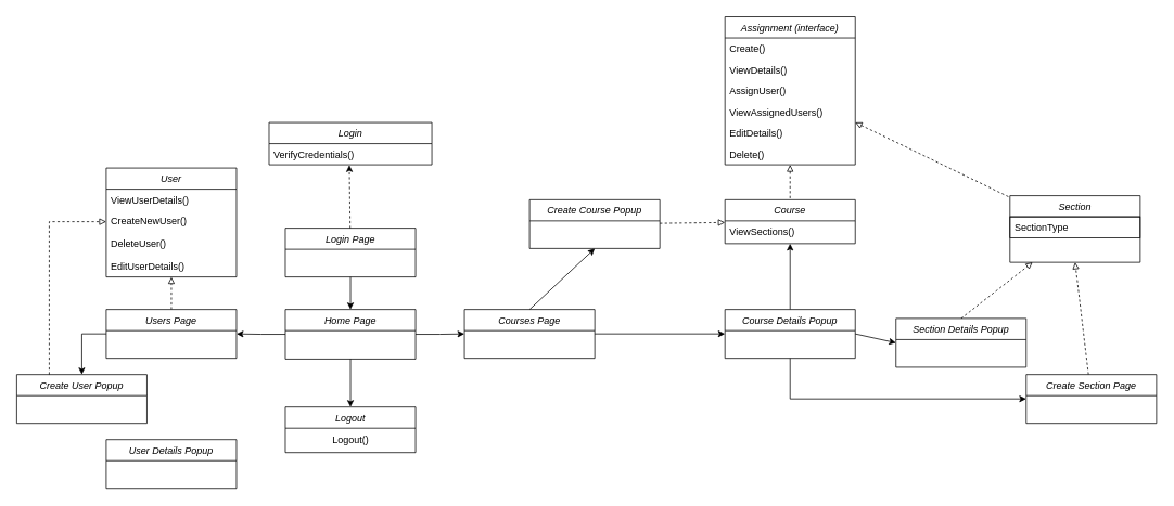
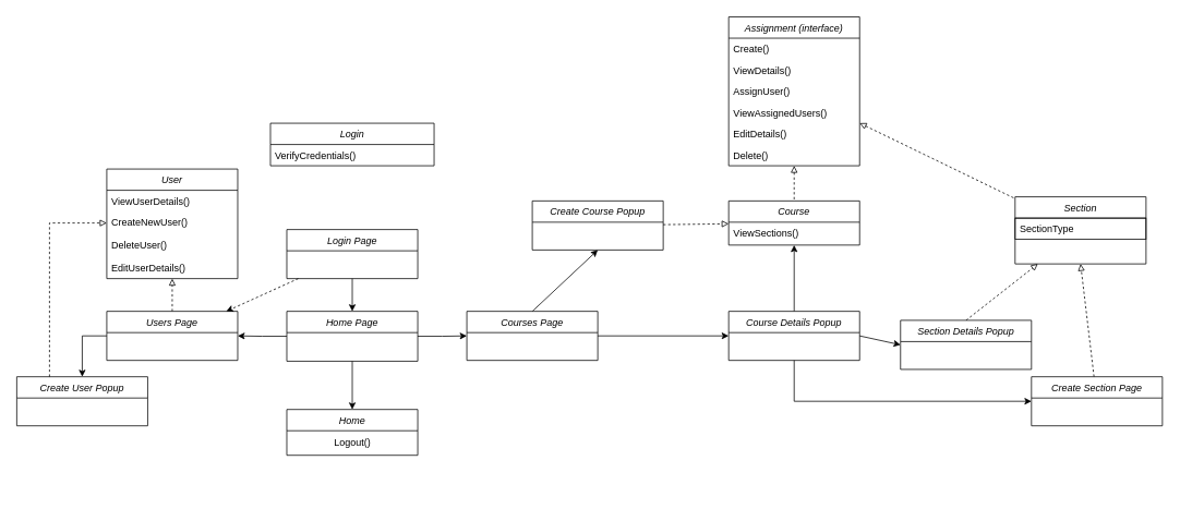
  <mxCell id="0" />
  <mxCell id="1" parent="0" />
  <mxCell id="2" value="Login" style="swimlane;fontStyle=2;align=center;verticalAlign=top;childLayout=stackLayout;horizontal=1;startSize=26;horizontalStack=0;resizeParent=1;resizeLast=0;collapsible=1;marginBottom=0;rounded=0;shadow=0;strokeWidth=1;" vertex="1" parent="1"><mxGeometry x="330" y="150" width="200" height="52" as="geometry"><mxRectangle x="230" y="140" width="160" height="26" as="alternateBounds" /></mxGeometry></mxCell>
  <mxCell id="3" value="VerifyCredentials()" style="text;align=left;verticalAlign=top;spacingLeft=4;spacingRight=4;overflow=hidden;rotatable=0;points=[[0,0.5],[1,0.5]];portConstraint=eastwest;" vertex="1" parent="2"><mxGeometry y="26" width="200" height="26" as="geometry" /></mxCell>
  <mxCell id="4" style="edgeStyle=orthogonalEdgeStyle;rounded=0;orthogonalLoop=1;jettySize=auto;html=1;entryX=0.5;entryY=0;entryDx=0;entryDy=0;" edge="1" parent="1" source="7" target="17"><mxGeometry relative="1" as="geometry" /></mxCell>
  <mxCell id="5" style="edgeStyle=orthogonalEdgeStyle;rounded=0;orthogonalLoop=1;jettySize=auto;html=1;entryX=0;entryY=0.5;entryDx=0;entryDy=0;" edge="1" parent="1" source="7" target="30"><mxGeometry relative="1" as="geometry" /></mxCell>
  <mxCell id="6" style="edgeStyle=orthogonalEdgeStyle;rounded=0;orthogonalLoop=1;jettySize=auto;html=1;entryX=1;entryY=0.5;entryDx=0;entryDy=0;" edge="1" parent="1" source="7" target="39"><mxGeometry relative="1" as="geometry" /></mxCell>
  <mxCell id="7" value="Home Page" style="swimlane;fontStyle=2;align=center;verticalAlign=top;childLayout=stackLayout;horizontal=1;startSize=26;horizontalStack=0;resizeParent=1;resizeLast=0;collapsible=1;marginBottom=0;rounded=0;shadow=0;strokeWidth=1;" vertex="1" parent="1"><mxGeometry x="350" y="380" width="160" height="61" as="geometry"><mxRectangle x="230" y="140" width="160" height="26" as="alternateBounds" /></mxGeometry></mxCell>
  <mxCell id="8" value="User" style="swimlane;fontStyle=2;align=center;verticalAlign=top;childLayout=stackLayout;horizontal=1;startSize=26;horizontalStack=0;resizeParent=1;resizeLast=0;collapsible=1;marginBottom=0;rounded=0;shadow=0;strokeWidth=1;" vertex="1" parent="1"><mxGeometry x="130" y="206" width="160" height="134" as="geometry"><mxRectangle x="230" y="140" width="160" height="26" as="alternateBounds" /></mxGeometry></mxCell>
  <mxCell id="9" value="ViewUserDetails()" style="text;align=left;verticalAlign=top;spacingLeft=4;spacingRight=4;overflow=hidden;rotatable=0;points=[[0,0.5],[1,0.5]];portConstraint=eastwest;" vertex="1" parent="8"><mxGeometry y="26" width="160" height="26" as="geometry" /></mxCell>
  <mxCell id="10" value="CreateNewUser()" style="text;align=left;verticalAlign=top;spacingLeft=4;spacingRight=4;overflow=hidden;rotatable=0;points=[[0,0.5],[1,0.5]];portConstraint=eastwest;rounded=0;shadow=0;html=0;" vertex="1" parent="8"><mxGeometry y="52" width="160" height="28" as="geometry" /></mxCell>
  <mxCell id="11" value="DeleteUser()" style="text;align=left;verticalAlign=top;spacingLeft=4;spacingRight=4;overflow=hidden;rotatable=0;points=[[0,0.5],[1,0.5]];portConstraint=eastwest;rounded=0;shadow=0;html=0;" vertex="1" parent="8"><mxGeometry y="80" width="160" height="28" as="geometry" /></mxCell>
  <mxCell id="12" value="EditUserDetails()" style="text;align=left;verticalAlign=top;spacingLeft=4;spacingRight=4;overflow=hidden;rotatable=0;points=[[0,0.5],[1,0.5]];portConstraint=eastwest;" vertex="1" parent="8"><mxGeometry y="108" width="160" height="26" as="geometry" /></mxCell>
  <mxCell id="13" value="Section" style="swimlane;fontStyle=2;align=center;verticalAlign=top;childLayout=stackLayout;horizontal=1;startSize=26;horizontalStack=0;resizeParent=1;resizeLast=0;collapsible=1;marginBottom=0;rounded=0;shadow=0;strokeWidth=1;" vertex="1" parent="1"><mxGeometry x="1240" y="240" width="160" height="82" as="geometry"><mxRectangle x="230" y="140" width="160" height="26" as="alternateBounds" /></mxGeometry></mxCell>
  <mxCell id="14" value="SectionType" style="text;align=left;verticalAlign=top;spacingLeft=4;spacingRight=4;overflow=hidden;rotatable=0;points=[[0,0.5],[1,0.5]];portConstraint=eastwest;strokeColor=default;" vertex="1" parent="13"><mxGeometry y="26" width="160" height="26" as="geometry" /></mxCell>
  <mxCell id="15" value="Course" style="swimlane;fontStyle=2;align=center;verticalAlign=top;childLayout=stackLayout;horizontal=1;startSize=26;horizontalStack=0;resizeParent=1;resizeLast=0;collapsible=1;marginBottom=0;rounded=0;shadow=0;strokeWidth=1;" vertex="1" parent="1"><mxGeometry x="890" y="245" width="160" height="54" as="geometry"><mxRectangle x="230" y="140" width="160" height="26" as="alternateBounds" /></mxGeometry></mxCell>
  <mxCell id="16" value="ViewSections()" style="text;align=left;verticalAlign=top;spacingLeft=4;spacingRight=4;overflow=hidden;rotatable=0;points=[[0,0.5],[1,0.5]];portConstraint=eastwest;rounded=0;shadow=0;html=0;" vertex="1" parent="15"><mxGeometry y="26" width="160" height="28" as="geometry" /></mxCell>
- <mxCell id="17" value="Logout" style="swimlane;fontStyle=2;align=center;verticalAlign=top;childLayout=stackLayout;horizontal=1;startSize=26;horizontalStack=0;resizeParent=1;resizeLast=0;collapsible=1;marginBottom=0;rounded=0;shadow=0;strokeWidth=1;" vertex="1" parent="1"><mxGeometry x="350" y="500" width="160" height="56" as="geometry"><mxRectangle x="230" y="140" width="160" height="26" as="alternateBounds" /></mxGeometry></mxCell>
+ <mxCell id="17" value="Home" style="swimlane;fontStyle=2;align=center;verticalAlign=top;childLayout=stackLayout;horizontal=1;startSize=26;horizontalStack=0;resizeParent=1;resizeLast=0;collapsible=1;marginBottom=0;rounded=0;shadow=0;strokeWidth=1;" vertex="1" parent="1"><mxGeometry x="350" y="500" width="160" height="56" as="geometry"><mxRectangle x="230" y="140" width="160" height="26" as="alternateBounds" /></mxGeometry></mxCell>
  <mxCell id="18" value="Logout()" style="text;html=1;align=center;verticalAlign=middle;resizable=0;points=[];autosize=1;strokeColor=none;fillColor=none;" vertex="1" parent="17"><mxGeometry y="26" width="160" height="30" as="geometry" /></mxCell>
  <mxCell id="19" style="rounded=0;orthogonalLoop=1;jettySize=auto;html=1;startArrow=block;startFill=0;endArrow=none;endFill=0;dashed=1;" edge="1" parent="1" source="21" target="15"><mxGeometry relative="1" as="geometry" /></mxCell>
  <mxCell id="20" style="rounded=0;orthogonalLoop=1;jettySize=auto;html=1;endArrow=none;endFill=0;startArrow=block;startFill=0;dashed=1;" edge="1" parent="1" source="21" target="13"><mxGeometry relative="1" as="geometry" /></mxCell>
  <mxCell id="21" value="Assignment (interface)" style="swimlane;fontStyle=2;align=center;verticalAlign=top;childLayout=stackLayout;horizontal=1;startSize=26;horizontalStack=0;resizeParent=1;resizeLast=0;collapsible=1;marginBottom=0;rounded=0;shadow=0;strokeWidth=1;" vertex="1" parent="1"><mxGeometry x="890" y="20" width="160" height="182" as="geometry"><mxRectangle x="230" y="140" width="160" height="26" as="alternateBounds" /></mxGeometry></mxCell>
  <mxCell id="22" value="Create()" style="text;align=left;verticalAlign=top;spacingLeft=4;spacingRight=4;overflow=hidden;rotatable=0;points=[[0,0.5],[1,0.5]];portConstraint=eastwest;" vertex="1" parent="21"><mxGeometry y="26" width="160" height="26" as="geometry" /></mxCell>
  <mxCell id="23" value="ViewDetails()" style="text;align=left;verticalAlign=top;spacingLeft=4;spacingRight=4;overflow=hidden;rotatable=0;points=[[0,0.5],[1,0.5]];portConstraint=eastwest;" vertex="1" parent="21"><mxGeometry y="52" width="160" height="26" as="geometry" /></mxCell>
  <mxCell id="24" value="AssignUser()" style="text;align=left;verticalAlign=top;spacingLeft=4;spacingRight=4;overflow=hidden;rotatable=0;points=[[0,0.5],[1,0.5]];portConstraint=eastwest;" vertex="1" parent="21"><mxGeometry y="78" width="160" height="26" as="geometry" /></mxCell>
  <mxCell id="25" value="ViewAssignedUsers()" style="text;align=left;verticalAlign=top;spacingLeft=4;spacingRight=4;overflow=hidden;rotatable=0;points=[[0,0.5],[1,0.5]];portConstraint=eastwest;" vertex="1" parent="21"><mxGeometry y="104" width="160" height="26" as="geometry" /></mxCell>
  <mxCell id="26" value="EditDetails()" style="text;align=left;verticalAlign=top;spacingLeft=4;spacingRight=4;overflow=hidden;rotatable=0;points=[[0,0.5],[1,0.5]];portConstraint=eastwest;" vertex="1" parent="21"><mxGeometry y="130" width="160" height="26" as="geometry" /></mxCell>
  <mxCell id="27" value="Delete()" style="text;align=left;verticalAlign=top;spacingLeft=4;spacingRight=4;overflow=hidden;rotatable=0;points=[[0,0.5],[1,0.5]];portConstraint=eastwest;" vertex="1" parent="21"><mxGeometry y="156" width="160" height="26" as="geometry" /></mxCell>
  <mxCell id="28" style="rounded=0;orthogonalLoop=1;jettySize=auto;html=1;entryX=0;entryY=0.5;entryDx=0;entryDy=0;" edge="1" parent="1" source="30" target="32"><mxGeometry relative="1" as="geometry" /></mxCell>
  <mxCell id="29" style="rounded=0;orthogonalLoop=1;jettySize=auto;html=1;exitX=0.5;exitY=0;exitDx=0;exitDy=0;entryX=0.5;entryY=1;entryDx=0;entryDy=0;" edge="1" parent="1" source="30" target="45"><mxGeometry relative="1" as="geometry" /></mxCell>
  <mxCell id="30" value="Courses Page" style="swimlane;fontStyle=2;align=center;verticalAlign=top;childLayout=stackLayout;horizontal=1;startSize=26;horizontalStack=0;resizeParent=1;resizeLast=0;collapsible=1;marginBottom=0;rounded=0;shadow=0;strokeWidth=1;" vertex="1" parent="1"><mxGeometry x="570" y="380" width="160" height="60" as="geometry"><mxRectangle x="230" y="140" width="160" height="26" as="alternateBounds" /></mxGeometry></mxCell>
  <mxCell id="31" style="edgeStyle=orthogonalEdgeStyle;rounded=0;orthogonalLoop=1;jettySize=auto;html=1;" edge="1" parent="1" source="32" target="15"><mxGeometry relative="1" as="geometry" /></mxCell>
  <mxCell id="32" value="Course Details Popup" style="swimlane;fontStyle=2;align=center;verticalAlign=top;childLayout=stackLayout;horizontal=1;startSize=26;horizontalStack=0;resizeParent=1;resizeLast=0;collapsible=1;marginBottom=0;rounded=0;shadow=0;strokeWidth=1;" vertex="1" parent="1"><mxGeometry x="890" y="380" width="160" height="60" as="geometry"><mxRectangle x="230" y="140" width="160" height="26" as="alternateBounds" /></mxGeometry></mxCell>
  <mxCell id="33" style="rounded=0;orthogonalLoop=1;jettySize=auto;html=1;entryX=0;entryY=0.5;entryDx=0;entryDy=0;exitX=1;exitY=0.5;exitDx=0;exitDy=0;" edge="1" parent="1" source="32" target="36"><mxGeometry relative="1" as="geometry" /></mxCell>
  <mxCell id="34" style="rounded=0;orthogonalLoop=1;jettySize=auto;html=1;exitX=0.5;exitY=1;exitDx=0;exitDy=0;" edge="1" parent="1" source="32" target="47"><mxGeometry relative="1" as="geometry"><Array as="points"><mxPoint x="970" y="490" /></Array></mxGeometry></mxCell>
  <mxCell id="35" style="rounded=0;orthogonalLoop=1;jettySize=auto;html=1;dashed=1;exitX=0.5;exitY=0;exitDx=0;exitDy=0;endArrow=block;endFill=0;" edge="1" parent="1" source="36" target="13"><mxGeometry relative="1" as="geometry"><mxPoint x="1170" y="311" as="targetPoint" /></mxGeometry></mxCell>
  <mxCell id="36" value="Section Details Popup" style="swimlane;fontStyle=2;align=center;verticalAlign=top;childLayout=stackLayout;horizontal=1;startSize=26;horizontalStack=0;resizeParent=1;resizeLast=0;collapsible=1;marginBottom=0;rounded=0;shadow=0;strokeWidth=1;" vertex="1" parent="1"><mxGeometry x="1100" y="391" width="160" height="60" as="geometry"><mxRectangle x="230" y="140" width="160" height="26" as="alternateBounds" /></mxGeometry></mxCell>
  <mxCell id="37" style="rounded=0;orthogonalLoop=1;jettySize=auto;html=1;dashed=1;endArrow=block;endFill=0;" edge="1" parent="1" target="8"><mxGeometry relative="1" as="geometry"><mxPoint x="210" y="380" as="sourcePoint" /></mxGeometry></mxCell>
  <mxCell id="38" style="edgeStyle=orthogonalEdgeStyle;rounded=0;orthogonalLoop=1;jettySize=auto;html=1;exitX=0;exitY=0.5;exitDx=0;exitDy=0;entryX=0.5;entryY=0;entryDx=0;entryDy=0;" edge="1" parent="1" source="39" target="48"><mxGeometry relative="1" as="geometry"><mxPoint x="50" y="460" as="targetPoint" /></mxGeometry></mxCell>
  <mxCell id="39" value="Users Page" style="swimlane;fontStyle=2;align=center;verticalAlign=top;childLayout=stackLayout;horizontal=1;startSize=26;horizontalStack=0;resizeParent=1;resizeLast=0;collapsible=1;marginBottom=0;rounded=0;shadow=0;strokeWidth=1;" vertex="1" parent="1"><mxGeometry x="130" y="380" width="160" height="60" as="geometry"><mxRectangle x="230" y="140" width="160" height="26" as="alternateBounds" /></mxGeometry></mxCell>
  <mxCell id="40" style="edgeStyle=orthogonalEdgeStyle;rounded=0;orthogonalLoop=1;jettySize=auto;html=1;" edge="1" parent="1" source="41" target="7"><mxGeometry relative="1" as="geometry" /></mxCell>
  <mxCell id="41" value="Login Page" style="swimlane;fontStyle=2;align=center;verticalAlign=top;childLayout=stackLayout;horizontal=1;startSize=26;horizontalStack=0;resizeParent=1;resizeLast=0;collapsible=1;marginBottom=0;rounded=0;shadow=0;strokeWidth=1;" vertex="1" parent="1"><mxGeometry x="350" y="280" width="160" height="60" as="geometry"><mxRectangle x="230" y="140" width="160" height="26" as="alternateBounds" /></mxGeometry></mxCell>
- <mxCell id="42" style="rounded=0;orthogonalLoop=1;jettySize=auto;html=1;entryX=0.493;entryY=1.013;entryDx=0;entryDy=0;entryPerimeter=0;dashed=1;" edge="1" parent="1" source="41" target="3"><mxGeometry relative="1" as="geometry" /></mxCell>
- <mxCell id="43" value="User Details Popup" style="swimlane;fontStyle=2;align=center;verticalAlign=top;childLayout=stackLayout;horizontal=1;startSize=26;horizontalStack=0;resizeParent=1;resizeLast=0;collapsible=1;marginBottom=0;rounded=0;shadow=0;strokeWidth=1;" vertex="1" parent="1"><mxGeometry x="130" y="540" width="160" height="60" as="geometry"><mxRectangle x="230" y="140" width="160" height="26" as="alternateBounds" /></mxGeometry></mxCell>
+ <mxCell id="42" style="rounded=0;orthogonalLoop=1;jettySize=auto;html=1;dashed=1;" edge="1" parent="1" source="41" target="39"><mxGeometry relative="1" as="geometry" /></mxCell>
  <mxCell id="44" style="rounded=0;orthogonalLoop=1;jettySize=auto;html=1;endArrow=block;endFill=0;dashed=1;" edge="1" parent="1" source="45" target="15"><mxGeometry relative="1" as="geometry" /></mxCell>
  <mxCell id="45" value="Create Course Popup" style="swimlane;fontStyle=2;align=center;verticalAlign=top;childLayout=stackLayout;horizontal=1;startSize=26;horizontalStack=0;resizeParent=1;resizeLast=0;collapsible=1;marginBottom=0;rounded=0;shadow=0;strokeWidth=1;" vertex="1" parent="1"><mxGeometry x="650" y="245" width="160" height="60" as="geometry"><mxRectangle x="230" y="140" width="160" height="26" as="alternateBounds" /></mxGeometry></mxCell>
  <mxCell id="46" style="rounded=0;orthogonalLoop=1;jettySize=auto;html=1;entryX=0.5;entryY=1;entryDx=0;entryDy=0;dashed=1;endArrow=block;endFill=0;" edge="1" parent="1" source="47" target="13"><mxGeometry relative="1" as="geometry" /></mxCell>
  <mxCell id="47" value="Create Section Page" style="swimlane;fontStyle=2;align=center;verticalAlign=top;childLayout=stackLayout;horizontal=1;startSize=26;horizontalStack=0;resizeParent=1;resizeLast=0;collapsible=1;marginBottom=0;rounded=0;shadow=0;strokeWidth=1;" vertex="1" parent="1"><mxGeometry x="1260" y="460" width="160" height="60" as="geometry"><mxRectangle x="230" y="140" width="160" height="26" as="alternateBounds" /></mxGeometry></mxCell>
  <mxCell id="48" value="Create User Popup" style="swimlane;fontStyle=2;align=center;verticalAlign=top;childLayout=stackLayout;horizontal=1;startSize=26;horizontalStack=0;resizeParent=1;resizeLast=0;collapsible=1;marginBottom=0;rounded=0;shadow=0;strokeWidth=1;" vertex="1" parent="1"><mxGeometry x="20" y="460" width="160" height="60" as="geometry"><mxRectangle x="230" y="140" width="160" height="26" as="alternateBounds" /></mxGeometry></mxCell>
  <mxCell id="49" style="rounded=0;orthogonalLoop=1;jettySize=auto;html=1;dashed=1;endArrow=block;endFill=0;entryX=0;entryY=0.5;entryDx=0;entryDy=0;exitX=0.25;exitY=0;exitDx=0;exitDy=0;" edge="1" parent="1" source="48" target="10"><mxGeometry relative="1" as="geometry"><mxPoint x="220" y="390" as="sourcePoint" /><mxPoint x="220" y="350" as="targetPoint" /><Array as="points"><mxPoint x="60" y="272" /></Array></mxGeometry></mxCell>
